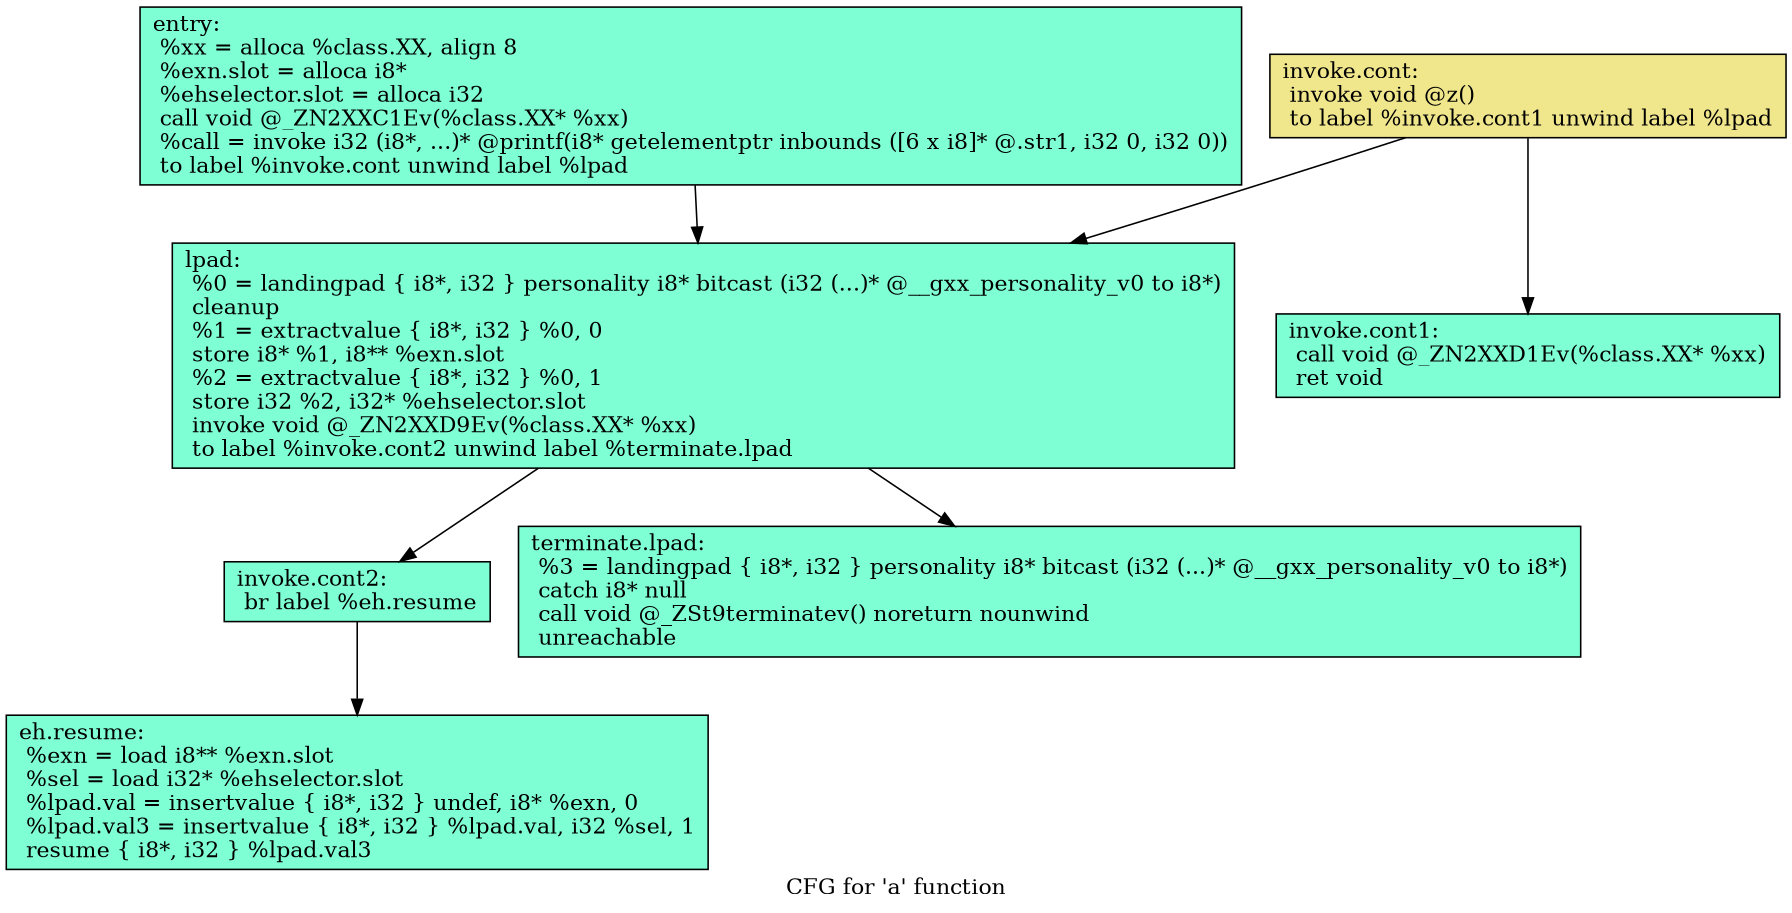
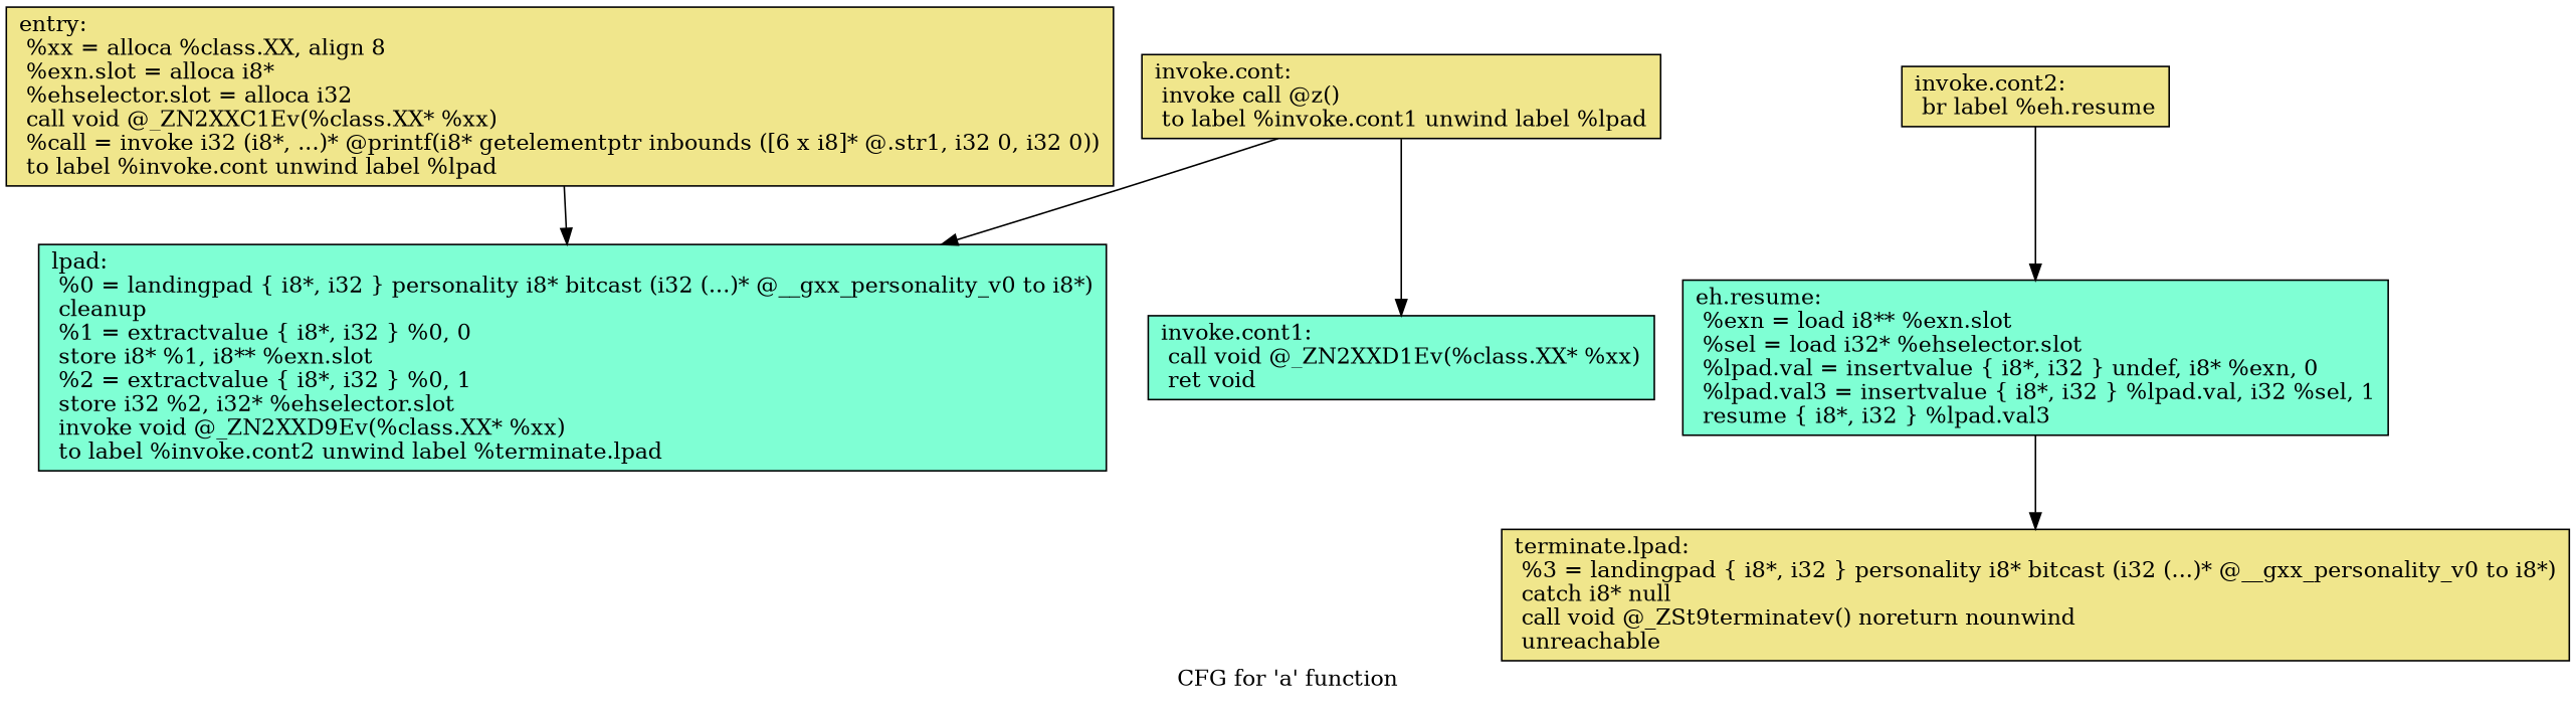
  digraph {
    label="CFG for 'a' function"
    node [fillcolor=aquamarine shape=record style=filled]
-   n1 [label="{entry:\l  %xx = alloca %class.XX, align 8\l  %exn.slot = alloca i8*\l  %ehselector.slot = alloca i32\l  call void @_ZN2XXC1Ev(%class.XX* %xx)\l  %call = invoke i32 (i8*, ...)* @printf(i8* getelementptr inbounds ([6 x i8]* @.str1, i32 0, i32 0))\l          to label %invoke.cont unwind label %lpad\l}"]
+   n1 [fillcolor=khaki label="{entry:\l  %xx = alloca %class.XX, align 8\l  %exn.slot = alloca i8*\l  %ehselector.slot = alloca i32\l  call void @_ZN2XXC1Ev(%class.XX* %xx)\l  %call = invoke i32 (i8*, ...)* @printf(i8* getelementptr inbounds ([6 x i8]* @.str1, i32 0, i32 0))\l          to label %invoke.cont unwind label %lpad\l}"]
    n2 [label="{lpad:                                             \l  %0 = landingpad \{ i8*, i32 \} personality i8* bitcast (i32 (...)* @__gxx_personality_v0 to i8*)\l          cleanup\l  %1 = extractvalue \{ i8*, i32 \} %0, 0\l  store i8* %1, i8** %exn.slot\l  %2 = extractvalue \{ i8*, i32 \} %0, 1\l  store i32 %2, i32* %ehselector.slot\l  invoke void @_ZN2XXD9Ev(%class.XX* %xx)\l          to label %invoke.cont2 unwind label %terminate.lpad\l}"]
-   n3 [fillcolor=khaki label="{invoke.cont:                                      \l  invoke void @z()\l          to label %invoke.cont1 unwind label %lpad\l}"]
+   n3 [fillcolor=khaki label="{invoke.cont:                                      \l  invoke call @z()\l          to label %invoke.cont1 unwind label %lpad\l}"]
    n4 [label="{invoke.cont1:                                     \l  call void @_ZN2XXD1Ev(%class.XX* %xx)\l  ret void\l}"]
-   n5 [label="{invoke.cont2:                                     \l  br label %eh.resume\l}"]
-   n6 [label="{terminate.lpad:                                   \l  %3 = landingpad \{ i8*, i32 \} personality i8* bitcast (i32 (...)* @__gxx_personality_v0 to i8*)\l          catch i8* null\l  call void @_ZSt9terminatev() noreturn nounwind\l  unreachable\l}"]
+   n5 [fillcolor=khaki label="{invoke.cont2:                                     \l  br label %eh.resume\l}"]
+   n6 [fillcolor=khaki label="{terminate.lpad:                                   \l  %3 = landingpad \{ i8*, i32 \} personality i8* bitcast (i32 (...)* @__gxx_personality_v0 to i8*)\l          catch i8* null\l  call void @_ZSt9terminatev() noreturn nounwind\l  unreachable\l}"]
    n7 [label="{eh.resume:                                        \l  %exn = load i8** %exn.slot\l  %sel = load i32* %ehselector.slot\l  %lpad.val = insertvalue \{ i8*, i32 \} undef, i8* %exn, 0\l  %lpad.val3 = insertvalue \{ i8*, i32 \} %lpad.val, i32 %sel, 1\l  resume \{ i8*, i32 \} %lpad.val3\l}"]
    n1 -> n2
-   n2 -> n5
-   n2 -> n6
+   n7 -> n6
    n3 -> n2
    n3 -> n4
    n5 -> n7
  }
